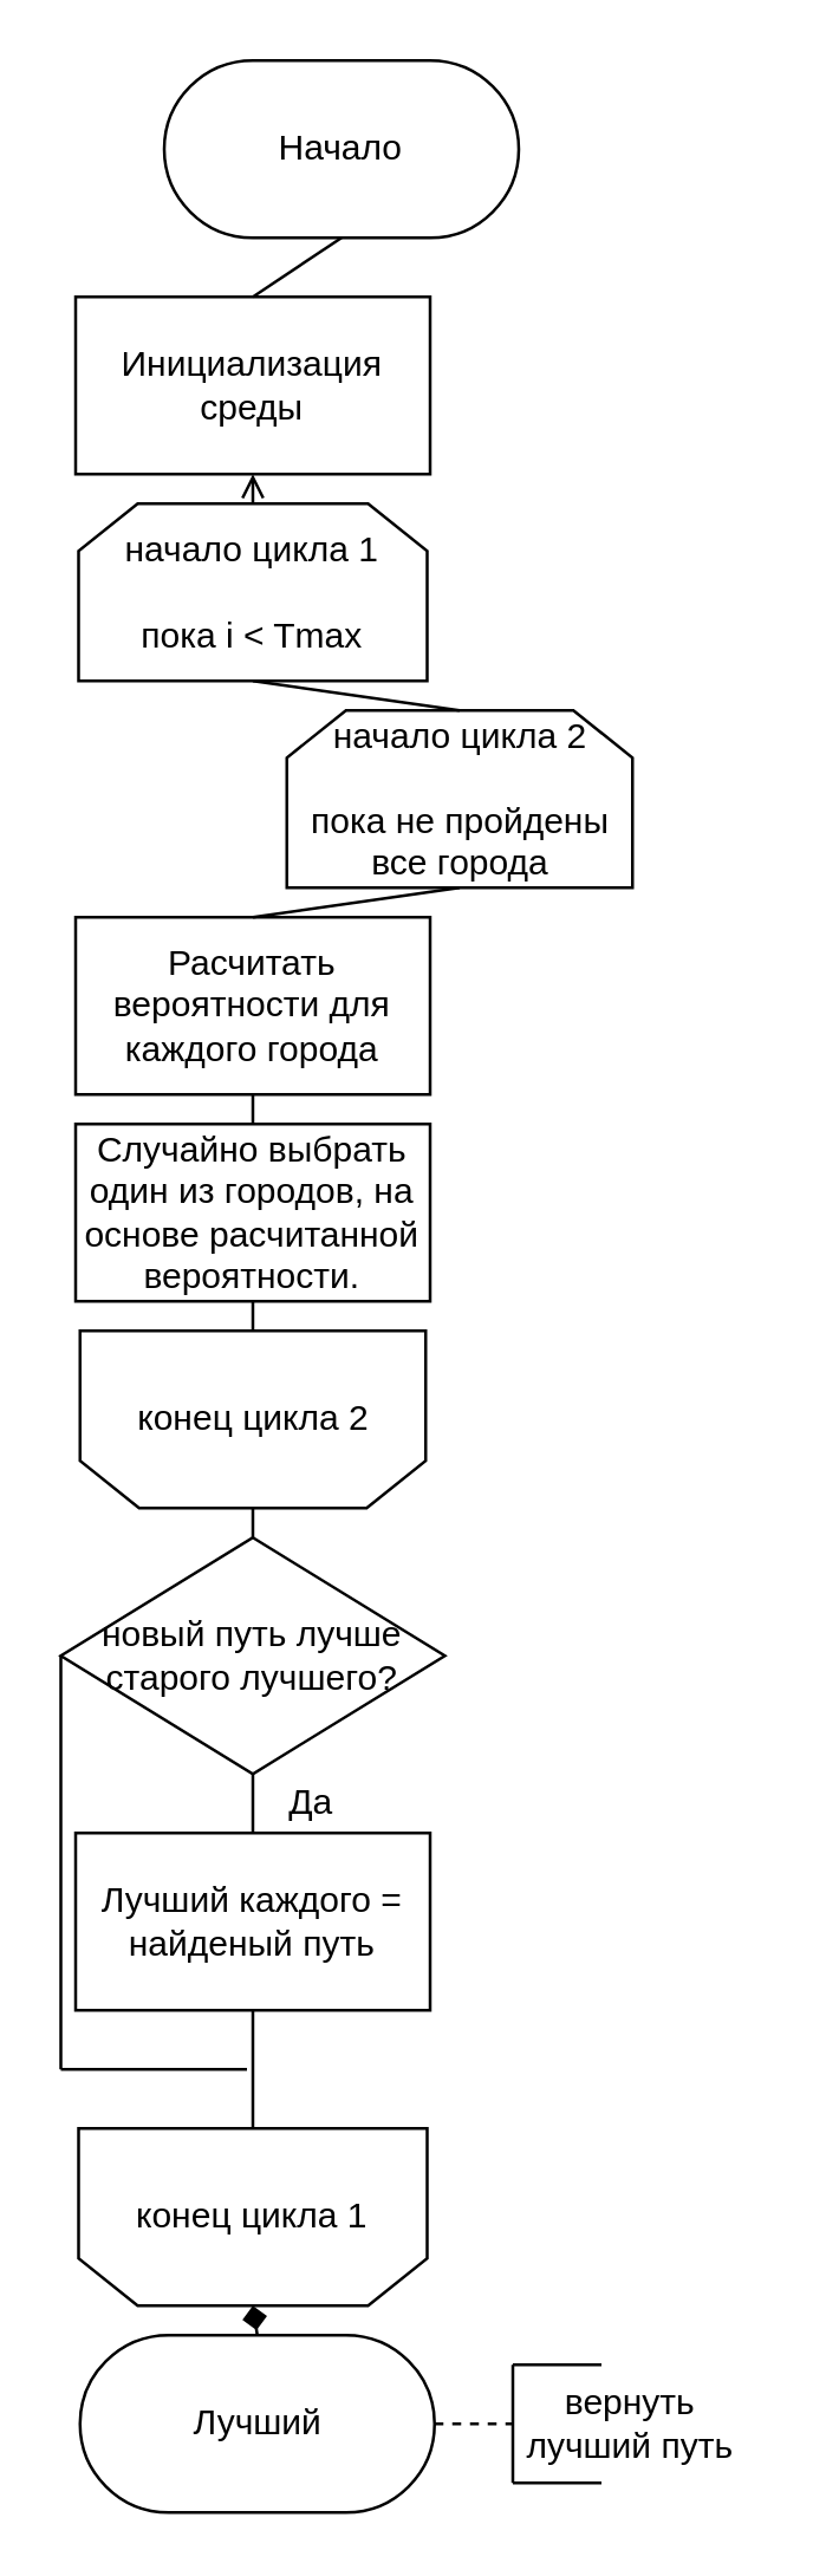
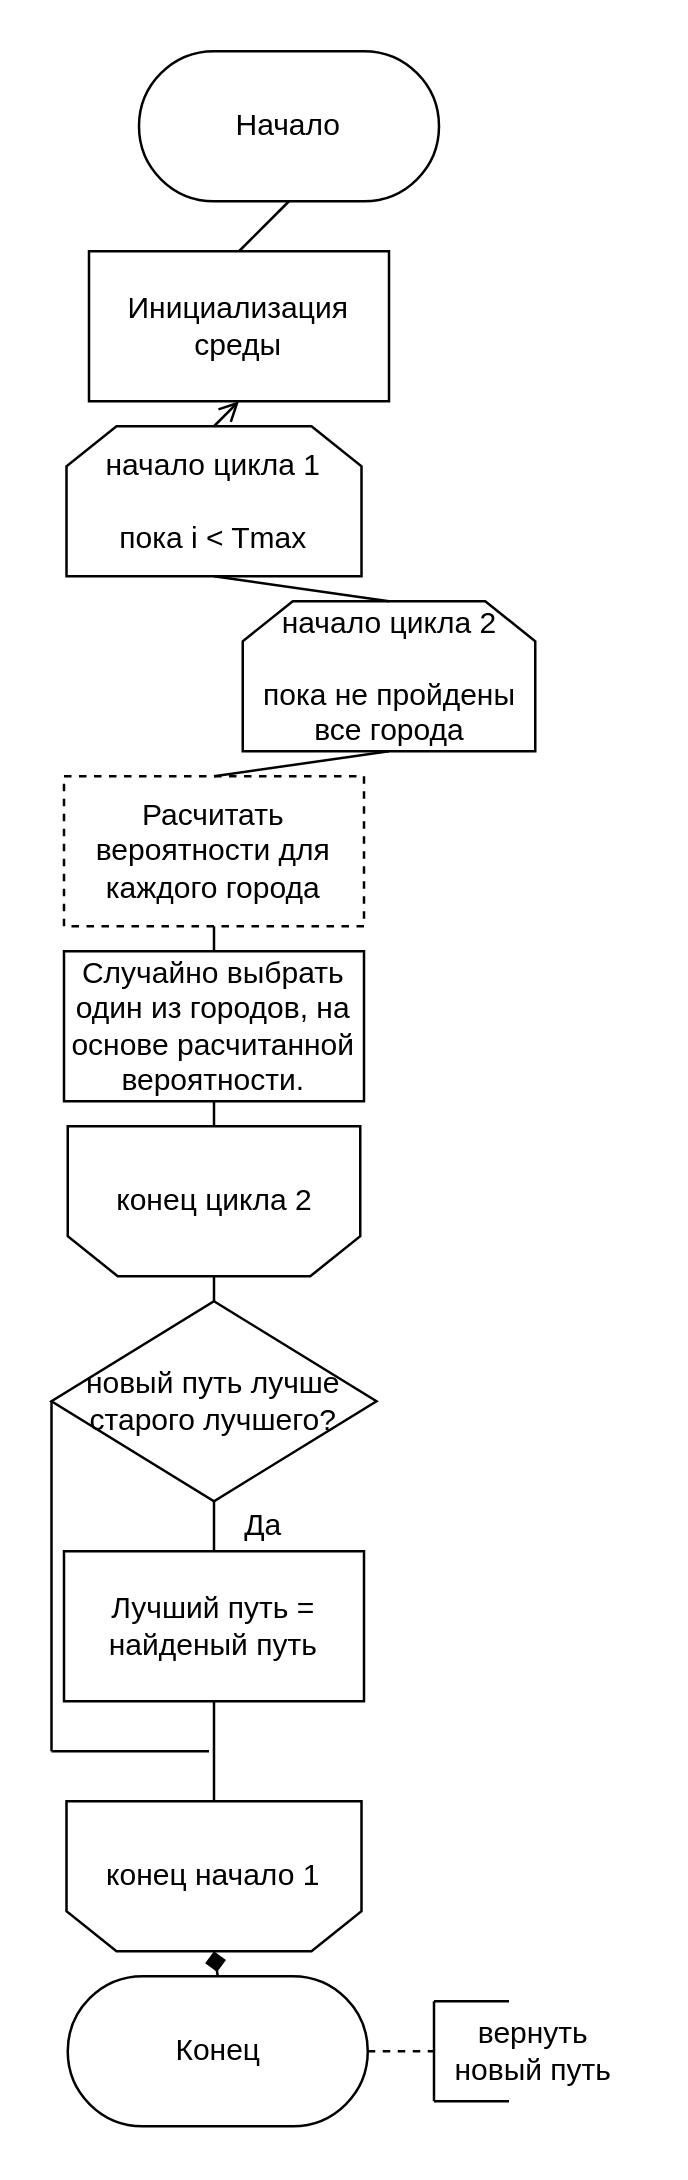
  <mxCell id="0" />
  <mxCell id="1" parent="0" />
  <mxCell id="2" value="Начало&lt;br&gt;" style="rounded=1;whiteSpace=wrap;html=1;arcSize=50;" vertex="1" parent="1"><mxGeometry x="55" y="20" width="120" height="60" as="geometry" /></mxCell>
- <mxCell id="3" value="Инициализация среды" style="rounded=0;whiteSpace=wrap;html=1;" vertex="1" parent="1"><mxGeometry x="25" y="100" width="120" height="60" as="geometry" /></mxCell>
+ <mxCell id="3" value="Инициализация среды" style="rounded=0;whiteSpace=wrap;html=1;" vertex="1" parent="1"><mxGeometry x="35" y="100" width="120" height="60" as="geometry" /></mxCell>
  <mxCell id="4" value="" style="endArrow=none;html=1;entryX=0.5;entryY=1;entryDx=0;entryDy=0;exitX=0.5;exitY=0;exitDx=0;exitDy=0;" edge="1" parent="1" source="3" target="2"><mxGeometry width="50" height="50" relative="1" as="geometry"><mxPoint x="-97" y="160" as="sourcePoint" /><mxPoint x="-47" y="110" as="targetPoint" /></mxGeometry></mxCell>
  <mxCell id="5" value="начало цикла 1&lt;br&gt;&lt;br&gt;пока i &amp;lt; Tmax&lt;br&gt;" style="shape=loopLimit;whiteSpace=wrap;html=1;" vertex="1" parent="1"><mxGeometry x="26" y="170" width="118" height="60" as="geometry" /></mxCell>
  <mxCell id="6" value="" style="endArrow=open;html=1;entryX=0.5;entryY=1;entryDx=0;entryDy=0;exitX=0.5;exitY=0;exitDx=0;exitDy=0;" edge="1" parent="1" source="5" target="3"><mxGeometry width="50" height="50" relative="1" as="geometry"><mxPoint x="-137" y="240" as="sourcePoint" /><mxPoint x="-87" y="190" as="targetPoint" /></mxGeometry></mxCell>
  <mxCell id="7" value="начало цикла 2&lt;br&gt;&lt;br&gt;пока не пройдены все города&lt;br&gt;" style="shape=loopLimit;whiteSpace=wrap;html=1;" vertex="1" parent="1"><mxGeometry x="96.5" y="240" width="117" height="60" as="geometry" /></mxCell>
  <mxCell id="8" value="" style="endArrow=none;html=1;entryX=0.5;entryY=1;entryDx=0;entryDy=0;exitX=0.5;exitY=0;exitDx=0;exitDy=0;" edge="1" parent="1" source="7" target="5"><mxGeometry width="50" height="50" relative="1" as="geometry"><mxPoint x="-57" y="270" as="sourcePoint" /><mxPoint x="-7" y="220" as="targetPoint" /></mxGeometry></mxCell>
- <mxCell id="9" value="Расчитать вероятности для каждого города" style="rounded=0;whiteSpace=wrap;html=1;" vertex="1" parent="1"><mxGeometry x="25" y="310" width="120" height="60" as="geometry" /></mxCell>
+ <mxCell id="9" value="Расчитать вероятности для каждого города" style="rounded=0;whiteSpace=wrap;html=1;dashed=1;" vertex="1" parent="1"><mxGeometry x="25" y="310" width="120" height="60" as="geometry" /></mxCell>
  <mxCell id="10" value="" style="endArrow=none;html=1;entryX=0.5;entryY=1;entryDx=0;entryDy=0;exitX=0.5;exitY=0;exitDx=0;exitDy=0;" edge="1" parent="1" source="9" target="7"><mxGeometry width="50" height="50" relative="1" as="geometry"><mxPoint x="-27" y="390" as="sourcePoint" /><mxPoint x="23" y="340" as="targetPoint" /></mxGeometry></mxCell>
  <mxCell id="11" value="Случайно выбрать один из городов, на основе расчитанной вероятности." style="rounded=0;whiteSpace=wrap;html=1;" vertex="1" parent="1"><mxGeometry x="25" y="380" width="120" height="60" as="geometry" /></mxCell>
  <mxCell id="12" value="" style="endArrow=none;html=1;entryX=0.5;entryY=1;entryDx=0;entryDy=0;exitX=0.5;exitY=0;exitDx=0;exitDy=0;" edge="1" parent="1" source="11" target="9"><mxGeometry width="50" height="50" relative="1" as="geometry"><mxPoint x="-107" y="390" as="sourcePoint" /><mxPoint x="-57" y="340" as="targetPoint" /></mxGeometry></mxCell>
  <mxCell id="13" value="конец цикла 2" style="shape=loopLimit;whiteSpace=wrap;html=1;direction=west;" vertex="1" parent="1"><mxGeometry x="26.5" y="450" width="117" height="60" as="geometry" /></mxCell>
  <mxCell id="14" value="" style="endArrow=none;html=1;entryX=0.5;entryY=1;entryDx=0;entryDy=0;exitX=0.5;exitY=1;exitDx=0;exitDy=0;" edge="1" parent="1" source="13" target="11"><mxGeometry width="50" height="50" relative="1" as="geometry"><mxPoint x="-67" y="430" as="sourcePoint" /><mxPoint x="-17" y="380" as="targetPoint" /></mxGeometry></mxCell>
  <mxCell id="15" value="новый путь лучше старого лучшего?" style="rhombus;whiteSpace=wrap;html=1;" vertex="1" parent="1"><mxGeometry x="20" y="520" width="130" height="80" as="geometry" /></mxCell>
  <mxCell id="16" value="" style="endArrow=none;html=1;entryX=0.5;entryY=0;entryDx=0;entryDy=0;exitX=0.5;exitY=0;exitDx=0;exitDy=0;" edge="1" parent="1" source="13" target="15"><mxGeometry width="50" height="50" relative="1" as="geometry"><mxPoint x="-97" y="530" as="sourcePoint" /><mxPoint x="-47" y="480" as="targetPoint" /></mxGeometry></mxCell>
  <mxCell id="17" value="" style="endArrow=none;html=1;entryX=0.5;entryY=1;entryDx=0;entryDy=0;" edge="1" parent="1" target="15"><mxGeometry width="50" height="50" relative="1" as="geometry"><mxPoint x="85" y="620" as="sourcePoint" /><mxPoint x="103" y="620" as="targetPoint" /></mxGeometry></mxCell>
- <mxCell id="18" value="Лучший каждого = найденый путь" style="rounded=0;whiteSpace=wrap;html=1;" vertex="1" parent="1"><mxGeometry x="25" y="620" width="120" height="60" as="geometry" /></mxCell>
+ <mxCell id="18" value="Лучший путь = найденый путь" style="rounded=0;whiteSpace=wrap;html=1;" vertex="1" parent="1"><mxGeometry x="25" y="620" width="120" height="60" as="geometry" /></mxCell>
  <mxCell id="19" value="" style="endArrow=none;html=1;entryX=0;entryY=0.5;entryDx=0;entryDy=0;" edge="1" parent="1" target="15"><mxGeometry width="50" height="50" relative="1" as="geometry"><mxPoint x="20" y="700" as="sourcePoint" /><mxPoint x="-27" y="590" as="targetPoint" /></mxGeometry></mxCell>
  <mxCell id="20" value="Да&lt;br&gt;" style="text;html=1;strokeColor=none;fillColor=none;align=center;verticalAlign=middle;whiteSpace=wrap;rounded=0;" vertex="1" parent="1"><mxGeometry x="85" y="600" width="40" height="20" as="geometry" /></mxCell>
- <mxCell id="21" value="конец цикла 1&lt;br&gt;" style="shape=loopLimit;whiteSpace=wrap;html=1;direction=west;" vertex="1" parent="1"><mxGeometry x="26" y="720" width="118" height="60" as="geometry" /></mxCell>
+ <mxCell id="21" value="конец начало 1&lt;br&gt;" style="shape=loopLimit;whiteSpace=wrap;html=1;direction=west;" vertex="1" parent="1"><mxGeometry x="26" y="720" width="118" height="60" as="geometry" /></mxCell>
  <mxCell id="22" value="" style="endArrow=none;html=1;entryX=0.5;entryY=1;entryDx=0;entryDy=0;exitX=0.5;exitY=1;exitDx=0;exitDy=0;" edge="1" parent="1" source="21" target="18"><mxGeometry width="50" height="50" relative="1" as="geometry"><mxPoint x="53" y="740" as="sourcePoint" /><mxPoint x="103" y="690" as="targetPoint" /></mxGeometry></mxCell>
  <mxCell id="23" value="" style="endArrow=none;html=1;" edge="1" parent="1"><mxGeometry width="50" height="50" relative="1" as="geometry"><mxPoint x="20" y="700" as="sourcePoint" /><mxPoint x="83" y="700" as="targetPoint" /></mxGeometry></mxCell>
- <mxCell id="24" value="Лучший" style="rounded=1;whiteSpace=wrap;html=1;arcSize=50;" vertex="1" parent="1"><mxGeometry x="26.5" y="790" width="120" height="60" as="geometry" /></mxCell>
+ <mxCell id="24" value="Конец" style="rounded=1;whiteSpace=wrap;html=1;arcSize=50;" vertex="1" parent="1"><mxGeometry x="26.5" y="790" width="120" height="60" as="geometry" /></mxCell>
  <mxCell id="25" value="" style="endArrow=diamond;html=1;entryX=0.5;entryY=0;entryDx=0;entryDy=0;exitX=0.5;exitY=0;exitDx=0;exitDy=0;" edge="1" parent="1" source="24" target="21"><mxGeometry width="50" height="50" relative="1" as="geometry"><mxPoint y="690" as="sourcePoint" x="-267" /><mxPoint x="-217" y="640" as="targetPoint" /></mxGeometry></mxCell>
  <mxCell id="26" value="" style="endArrow=none;dashed=1;html=1;exitX=1;exitY=0.5;exitDx=0;exitDy=0;" edge="1" parent="1" source="24"><mxGeometry width="50" height="50" relative="1" as="geometry"><mxPoint x="283" y="820" as="sourcePoint" /><mxPoint x="173" y="820" as="targetPoint" /></mxGeometry></mxCell>
  <mxCell id="27" value="" style="endArrow=none;html=1;" edge="1" parent="1"><mxGeometry width="50" height="50" relative="1" as="geometry"><mxPoint x="173" y="840" as="sourcePoint" /><mxPoint x="173" y="800" as="targetPoint" /></mxGeometry></mxCell>
  <mxCell id="28" value="" style="endArrow=none;html=1;" edge="1" parent="1"><mxGeometry width="50" height="50" relative="1" as="geometry"><mxPoint x="173" y="800" as="sourcePoint" /><mxPoint x="203" y="800" as="targetPoint" /></mxGeometry></mxCell>
  <mxCell id="29" value="" style="endArrow=none;html=1;" edge="1" parent="1"><mxGeometry width="50" height="50" relative="1" as="geometry"><mxPoint x="173" y="840" as="sourcePoint" /><mxPoint x="203" y="840" as="targetPoint" /></mxGeometry></mxCell>
- <mxCell id="30" value="вернуть лучший путь" style="text;html=1;strokeColor=none;fillColor=none;align=center;verticalAlign=middle;whiteSpace=wrap;rounded=0;" vertex="1" parent="1"><mxGeometry x="173" y="800" width="80" height="40" as="geometry" /></mxCell>
+ <mxCell id="30" value="вернуть новый путь" style="text;html=1;strokeColor=none;fillColor=none;align=center;verticalAlign=middle;whiteSpace=wrap;rounded=0;" vertex="1" parent="1"><mxGeometry x="173" y="800" width="80" height="40" as="geometry" /></mxCell>
